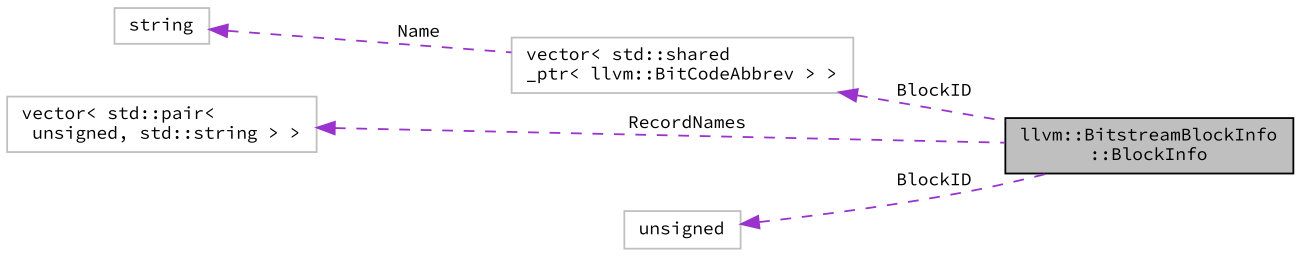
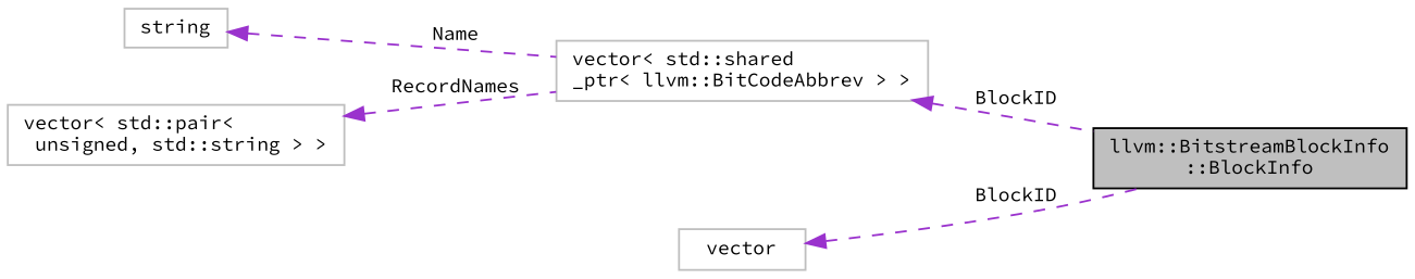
  digraph {
    fontname="Source Code Pro"
    rankdir=LR
    node [color=grey75 fontname="Source Code Pro" fontsize=10 shape=record]
    edge [color=darkorchid3 dir=back fontname="Source Code Pro" fontsize=10 labelfontname=Helvetica labelfontsize=10 style=dashed]
    n1 [color=black fillcolor=grey75 fontcolor=black height=0.2 label="llvm::BitstreamBlockInfo\l::BlockInfo" style=filled width=0.4]
    n2 [height=0.2 label=string width=0.4]
    n3 [height=0.2 label="vector\< std::shared\l_ptr\< llvm::BitCodeAbbrev \> \>" width=0.4]
    n4 [height=0.2 label="vector\< std::pair\<\l unsigned, std::string \> \>" width=0.4]
-   n5 [height=0.2 label=unsigned width=0.4]
+   n5 [height=0.2 label=vector width=0.4]
    n2 -> n3 [label=" Name"]
    n3 -> n1 [label=" BlockID"]
-   n4 -> n1 [label=" RecordNames"]
+   n4 -> n3 [label=" RecordNames"]
    n5 -> n1 [label=" BlockID"]
  }
